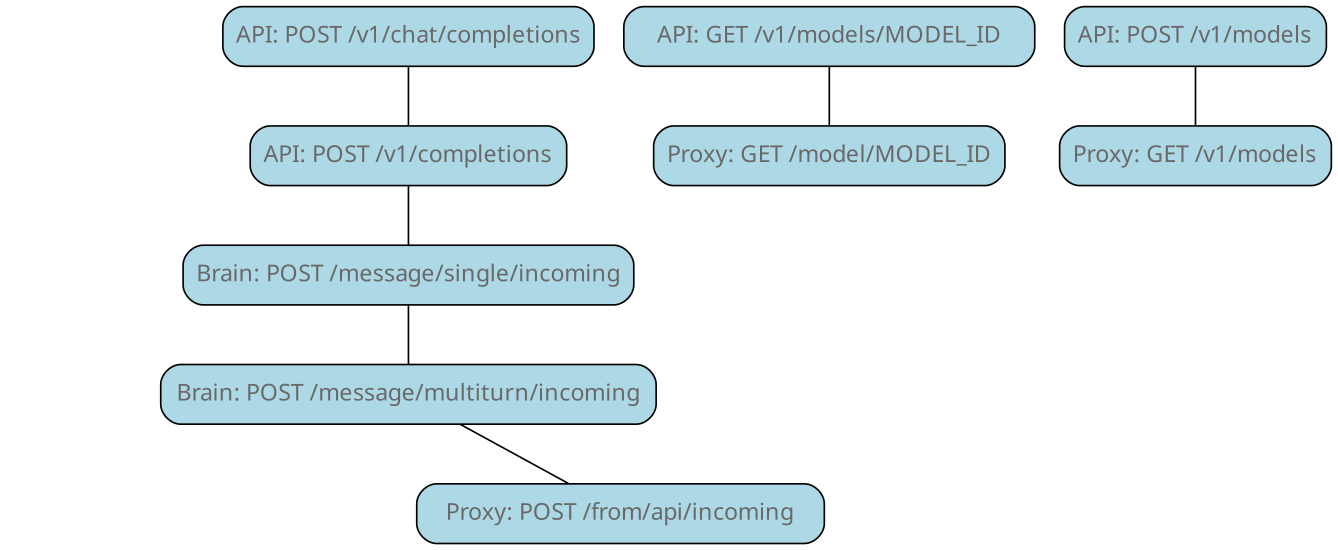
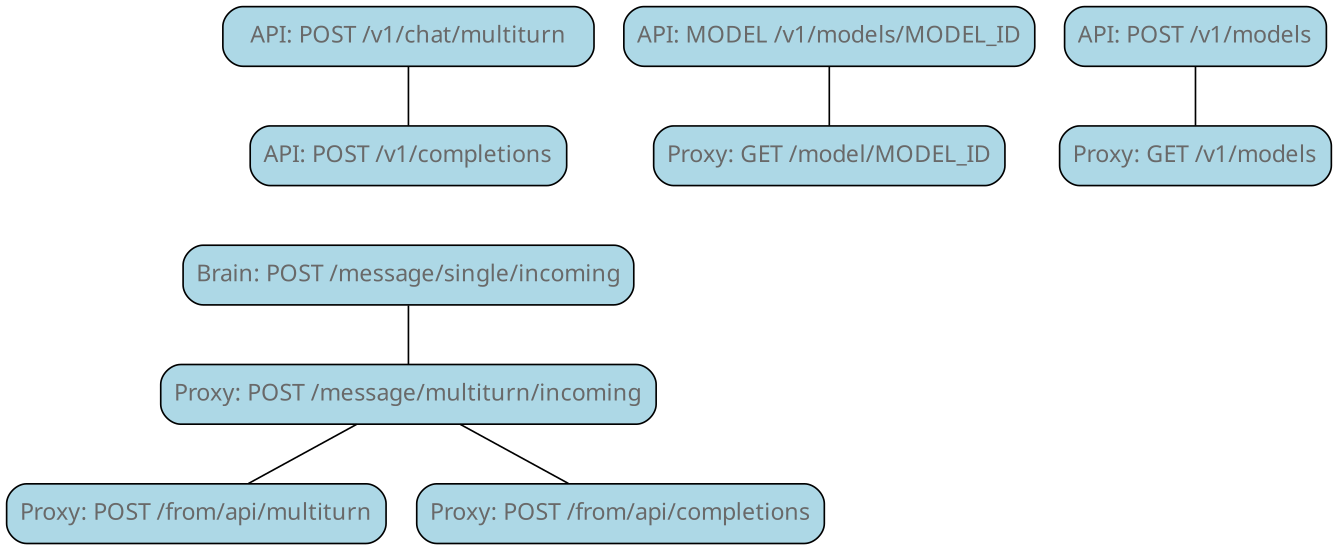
  graph {
    fontname="Noto Sans"
    splines=true
    node [fillcolor=lightblue fontcolor=dimgray fontname="Noto Sans" shape=box style="filled,rounded"]
    edge [fontname="Noto Sans" weight=2]
-   "API: POST /v1/chat/completions"
+   "API: POST /v1/chat/completions" [label="API: POST /v1/chat/multiturn"]
    "API: POST /v1/completions"
    "Brain: POST /message/single/incoming"
-   "Brain: POST /message/multiturn/incoming"
-   "Proxy: POST /from/api/completions" [label="Proxy: POST /from/api/incoming"]
+   "Brain: POST /message/multiturn/incoming" [label="Proxy: POST /message/multiturn/incoming"]
+   "Proxy: POST /from/api/multiturn"
+   "Proxy: POST /from/api/completions"
    n7 [label="Proxy: GET /model/MODEL_ID"]
-   "API: GET /v1/models/MODEL_ID"
+   "API: GET /v1/models/MODEL_ID" [label="API: MODEL /v1/models/MODEL_ID"]
    n9 [label="API: POST /v1/models"]
    n10 [label="Proxy: GET /v1/models"]
    "API: POST /v1/chat/completions" -- "API: POST /v1/completions"
-   "API: POST /v1/completions" -- "Brain: POST /message/single/incoming"
    "Brain: POST /message/single/incoming" -- "Brain: POST /message/multiturn/incoming"
+   "Brain: POST /message/multiturn/incoming" -- "Proxy: POST /from/api/multiturn"
    "Brain: POST /message/multiturn/incoming" -- "Proxy: POST /from/api/completions"
    "API: GET /v1/models/MODEL_ID" -- n7
    n9 -- n10
  }
